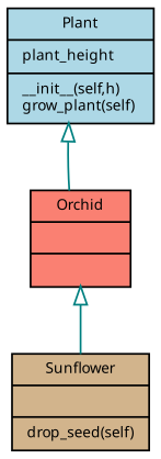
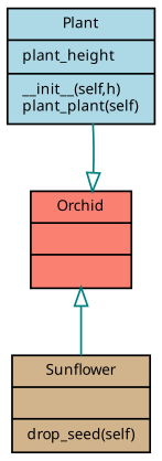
  digraph {
    rankdir=BT
    node [fontname="Sans Not-Rotated 8" fontsize=8 shape=record style=filled]
    edge [arrowhead=empty color=teal fontname="Sans Not-Rotated 8" fontsize=8]
    n1 [fillcolor=salmon label="{Orchid||}"]
-   n2 [fillcolor=lightblue label="{Plant|plant_height\l|__init__(self,h)\lgrow_plant(self)\l}"]
+   n2 [fillcolor=lightblue label="{Plant|plant_height\l|__init__(self,h)\lplant_plant(self)\l}"]
    n3 [fillcolor=tan label="{Sunflower||drop_seed(self)\l}"]
-   n1 -> n2
+   n2 -> n1
    n3 -> n1
  }
